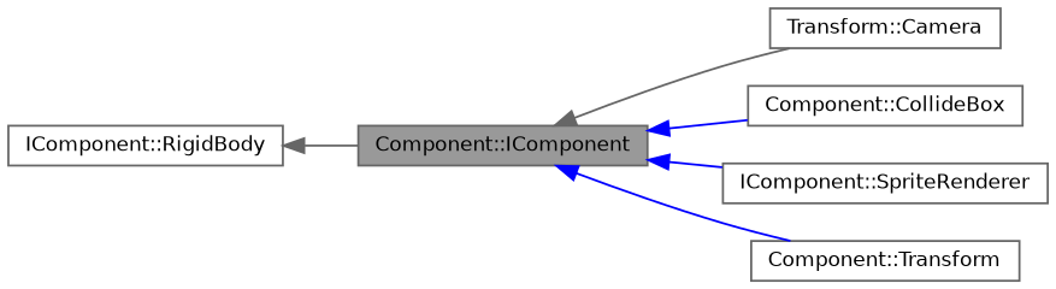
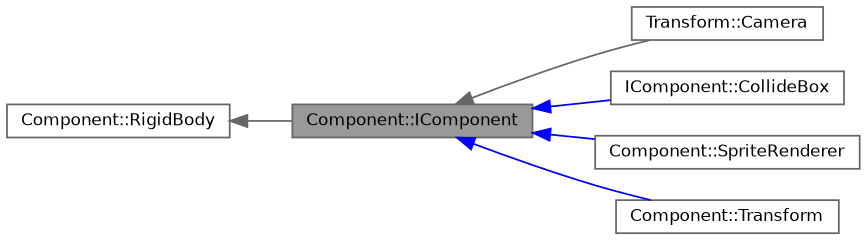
  digraph {
    rankdir=LR
    node [color=gray40 fillcolor=white fontname=Helvetica fontsize=10 shape=box style=filled]
    edge [color=blue dir=back fontname=Helvetica fontsize=10 labelfontname=Helvetica labelfontsize=10 style=solid]
    n1 [fillcolor=grey60 fontcolor=black height=0.2 label="Component::IComponent" width=0.4]
    n2 [height=0.2 label="Transform::Camera" width=0.4]
-   n3 [height=0.2 label="Component::CollideBox" width=0.4]
-   n4 [height=0.2 label="IComponent::SpriteRenderer" width=0.4]
+   n3 [height=0.2 label="IComponent::CollideBox" width=0.4]
+   n4 [height=0.2 label="Component::SpriteRenderer" width=0.4]
    n5 [height=0.2 label="Component::Transform" width=0.4]
-   n6 [height=0.2 label="IComponent::RigidBody" width=0.4]
+   n6 [height=0.2 label="Component::RigidBody" width=0.4]
    n1 -> n2 [color=gray40]
    n1 -> n3
    n1 -> n4
    n1 -> n5
    n6 -> n1 [color=gray40]
  }
